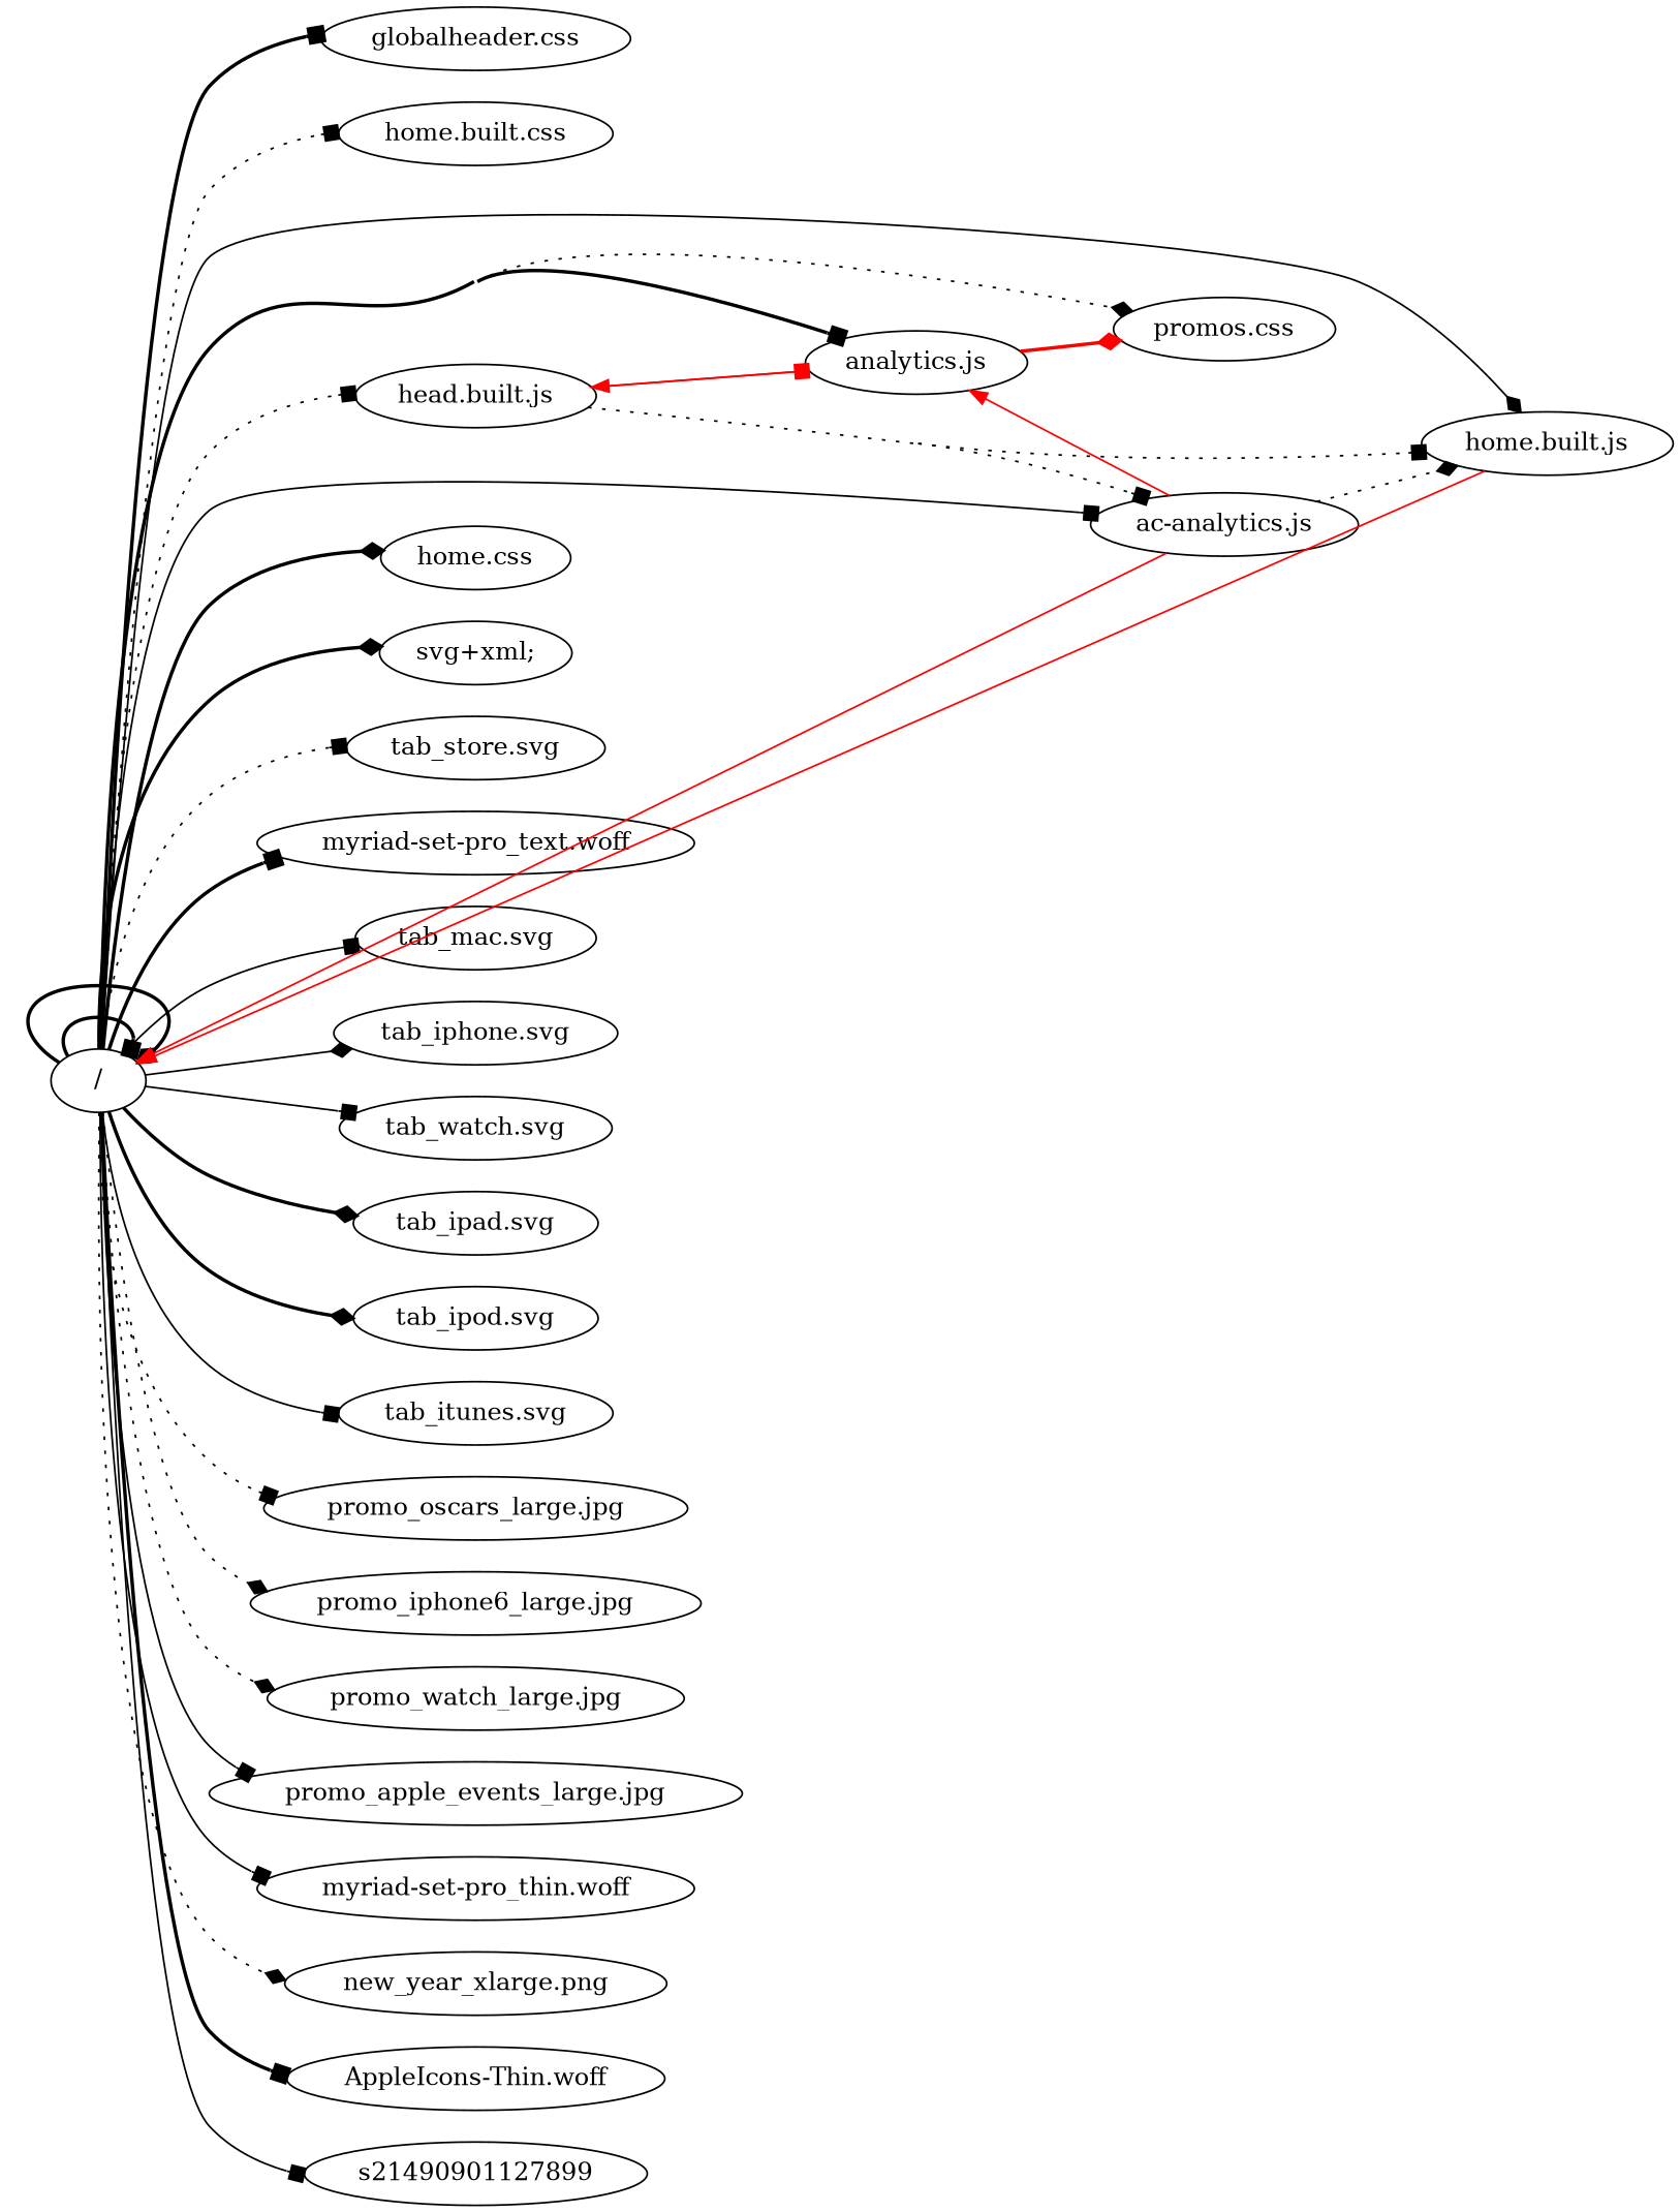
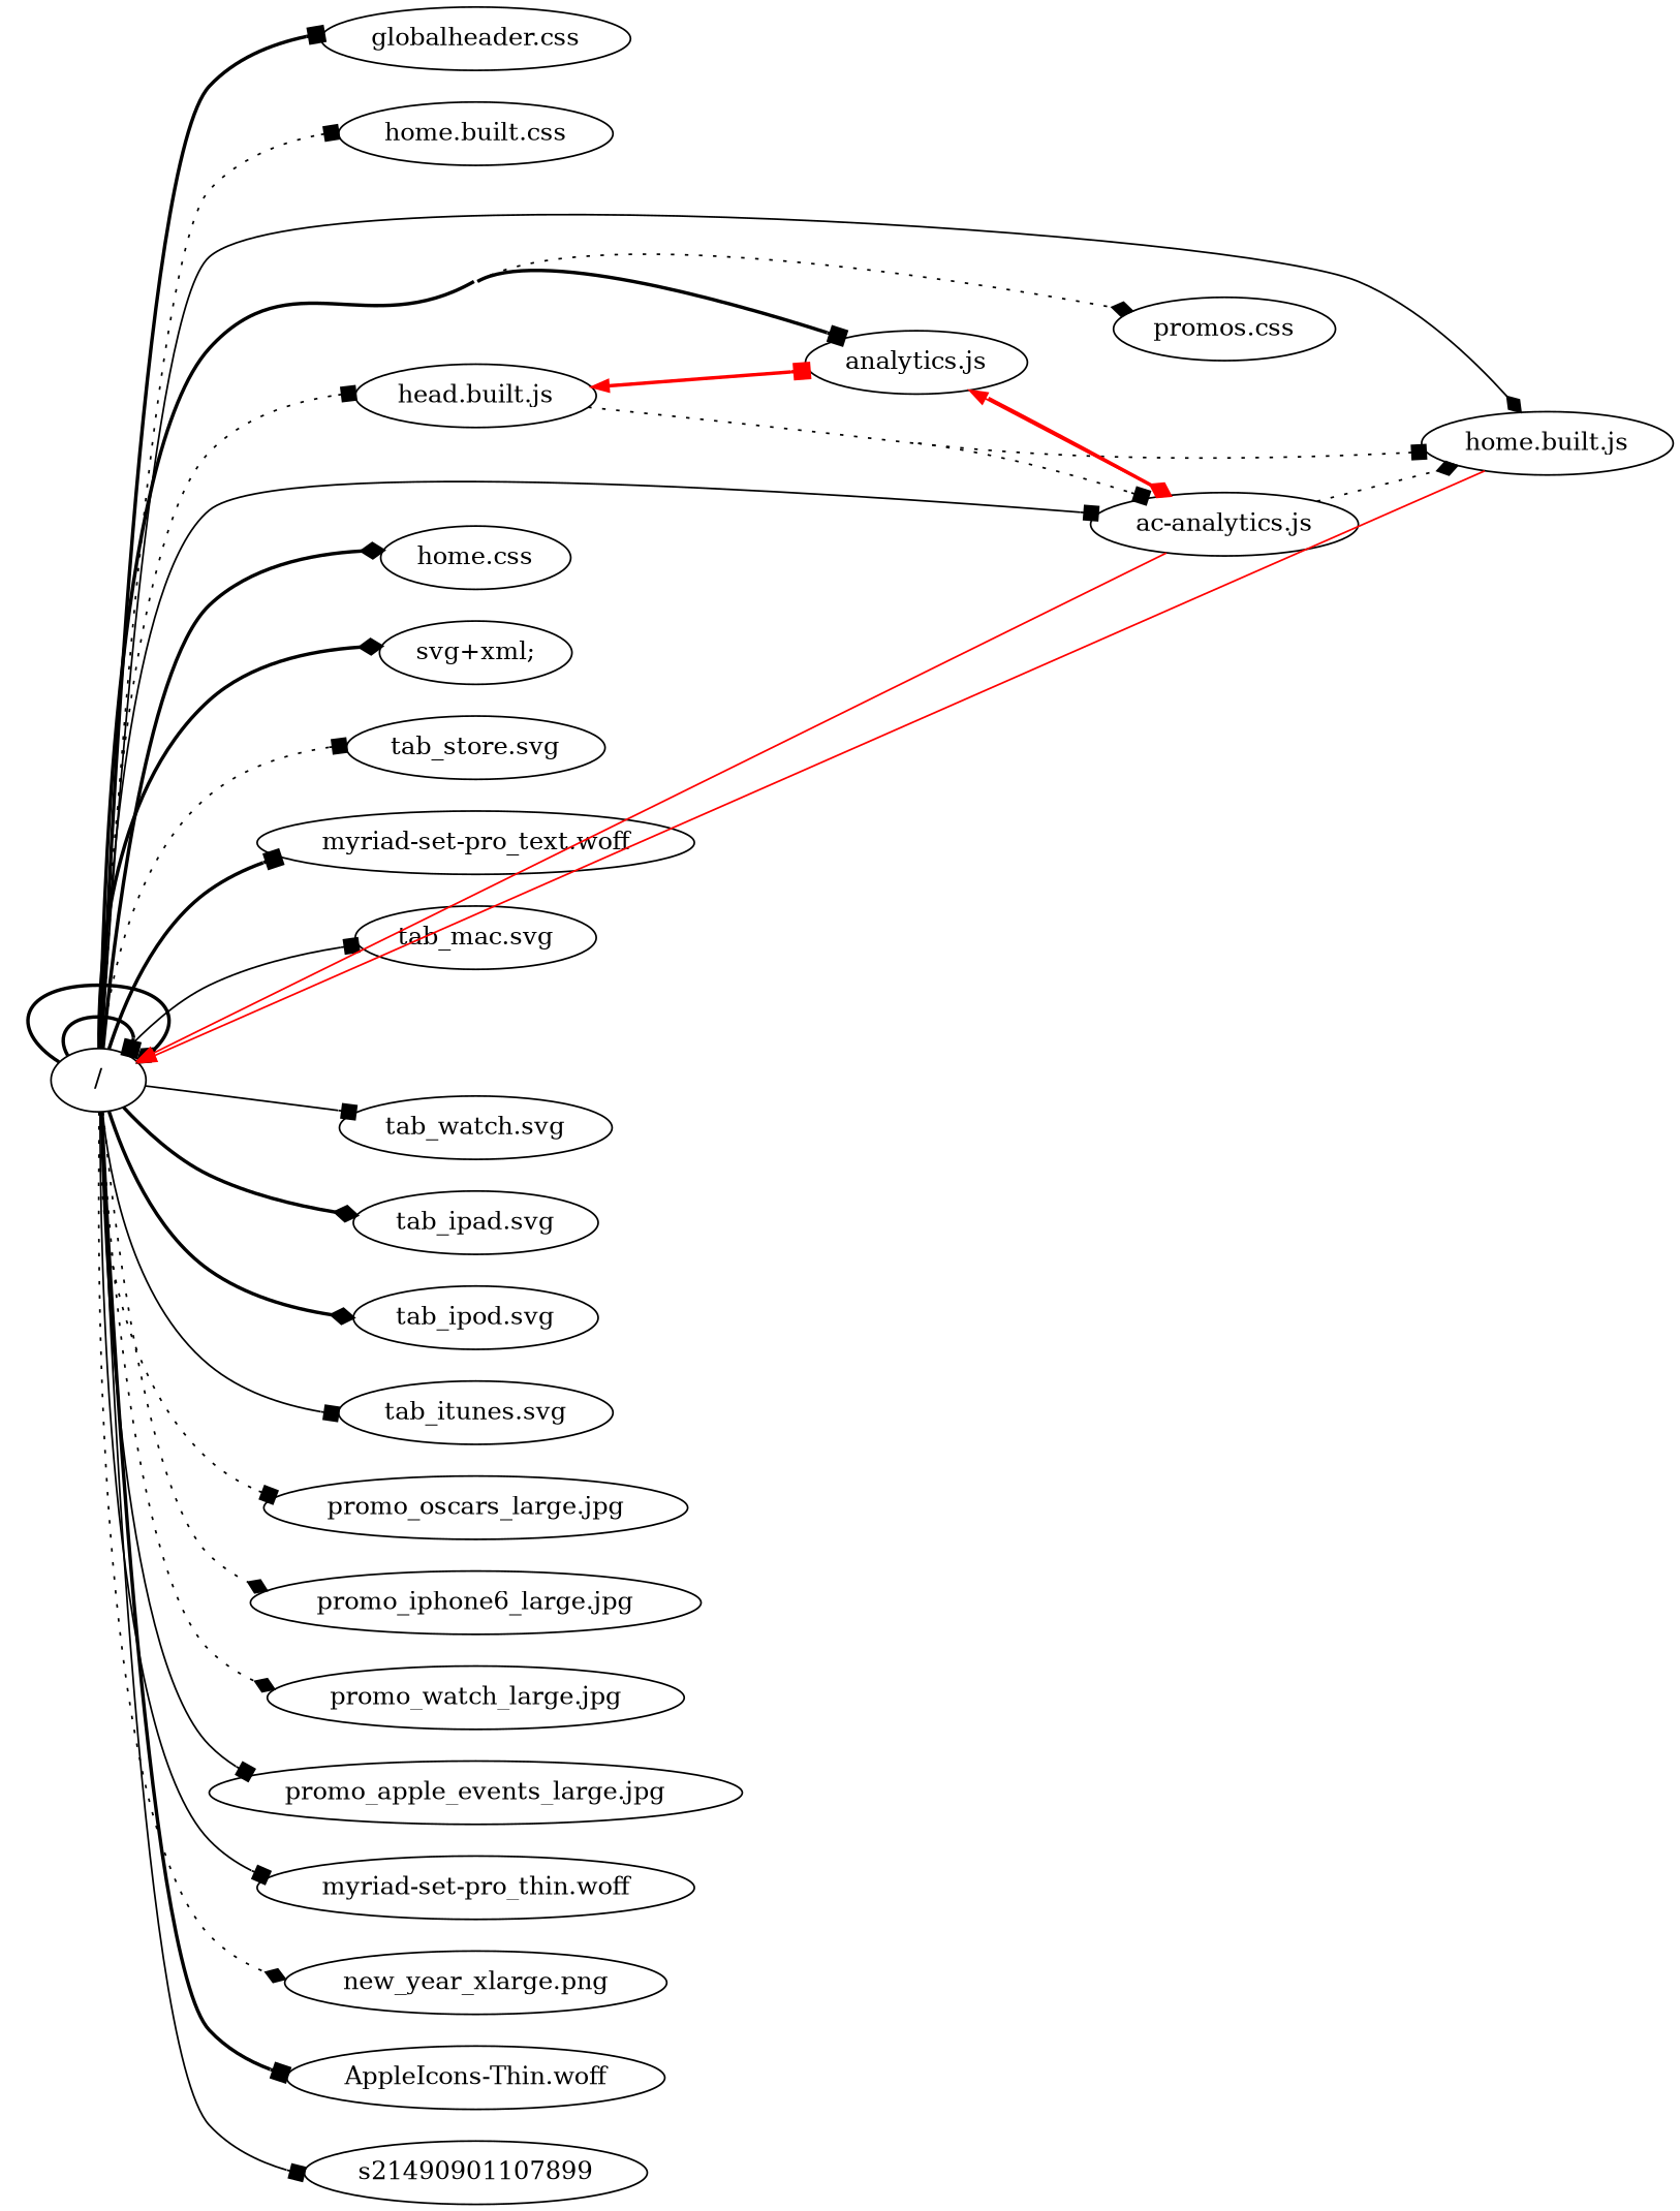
  digraph {
    concentrate=true
    rankdir=LR
    edge [arrowhead=box style=bold]
    "/"
    "globalheader.css"
    "home.built.css"
    "promos.css"
    "head.built.js"
    n6 [label="analytics.js"]
    "ac-analytics.js"
    "home.css"
    "home.built.js"
    "svg+xml;"
    "tab_store.svg"
    "myriad-set-pro_text.woff"
    "tab_mac.svg"
-   "tab_iphone.svg"
    "tab_watch.svg"
    "tab_ipad.svg"
    "tab_ipod.svg"
    "tab_itunes.svg"
    "promo_oscars_large.jpg"
    "promo_iphone6_large.jpg"
    "promo_watch_large.jpg"
    "promo_apple_events_large.jpg"
    "myriad-set-pro_thin.woff"
    "new_year_xlarge.png"
    "AppleIcons-Thin.woff"
-   s21490901107899 [label=s21490901127899]
+   s21490901107899
    "/" -> "/"
    "/" -> "/" [arrowhead=diamond]
    "/" -> "globalheader.css"
    "/" -> "home.built.css" [style=dotted]
    "/" -> "promos.css" [arrowhead=diamond style=dotted]
    "/" -> "head.built.js" [style=dotted]
    "/" -> n6
    "/" -> "ac-analytics.js" [style=solid]
    "/" -> "home.css" [arrowhead=diamond]
    "/" -> "home.built.js" [arrowhead=diamond style=solid]
    "/" -> "svg+xml;" [arrowhead=diamond]
    "/" -> "tab_store.svg" [style=dotted]
    "/" -> "myriad-set-pro_text.woff"
    "/" -> "tab_mac.svg" [style=solid]
-   "/" -> "tab_iphone.svg" [arrowhead=diamond style=solid]
    "/" -> "tab_watch.svg" [style=solid]
    "/" -> "tab_ipad.svg" [arrowhead=diamond]
    "/" -> "tab_ipod.svg" [arrowhead=diamond]
    "/" -> "tab_itunes.svg" [style=solid]
    "/" -> "promo_oscars_large.jpg" [style=dotted]
    "/" -> "promo_iphone6_large.jpg" [arrowhead=diamond style=dotted]
    "/" -> "promo_watch_large.jpg" [arrowhead=diamond style=dotted]
    "/" -> "promo_apple_events_large.jpg" [style=solid]
    "/" -> "myriad-set-pro_thin.woff" [style=solid]
    "/" -> "new_year_xlarge.png" [arrowhead=diamond style=dotted]
    "/" -> "AppleIcons-Thin.woff"
    "/" -> s21490901107899 [style=solid]
-   "head.built.js" -> n6 [color=red style=solid]
+   "head.built.js" -> n6 [color=red]
    "head.built.js" -> "ac-analytics.js" [color=black style=dotted]
    "head.built.js" -> "home.built.js" [color=black style=dotted]
    n6 -> "head.built.js" [color=red arrowhead="" style=""]
-   n6 -> "promos.css" [arrowhead=diamond color=red]
+   n6 -> "ac-analytics.js" [arrowhead=diamond color=red]
    "ac-analytics.js" -> "/" [color=red arrowhead="" style=""]
    "ac-analytics.js" -> n6 [color=red arrowhead="" style=""]
    "ac-analytics.js" -> "home.built.js" [arrowhead=diamond color=black style=dotted]
    "home.built.js" -> "/" [color=red arrowhead="" style=""]
  }
